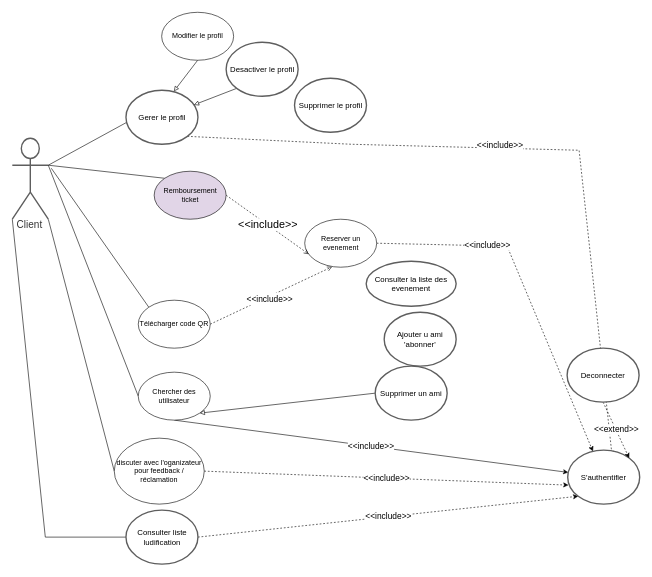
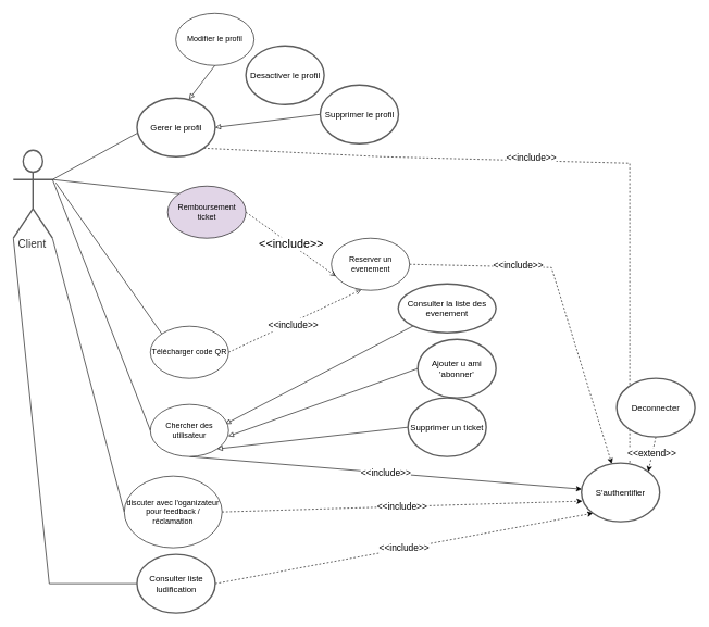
  <mxCell id="0" />
  <mxCell id="1" parent="0" />
  <mxCell id="2" style="edgeStyle=none;rounded=0;orthogonalLoop=1;jettySize=auto;html=1;exitX=1;exitY=0.333;exitDx=0;exitDy=0;exitPerimeter=0;entryX=0.019;entryY=0.588;entryDx=0;entryDy=0;entryPerimeter=0;fontSize=18;endArrow=none;endFill=0;" edge="1" parent="1" source="5" target="8"><mxGeometry relative="1" as="geometry" /></mxCell>
  <mxCell id="3" style="edgeStyle=none;rounded=0;orthogonalLoop=1;jettySize=auto;html=1;exitX=1;exitY=0.333;exitDx=0;exitDy=0;exitPerimeter=0;entryX=0;entryY=0;entryDx=0;entryDy=0;fontSize=18;endArrow=none;endFill=0;" edge="1" parent="1" source="5" target="26"><mxGeometry relative="1" as="geometry" /></mxCell>
  <mxCell id="4" style="edgeStyle=none;rounded=0;orthogonalLoop=1;jettySize=auto;html=1;exitX=1;exitY=1;exitDx=0;exitDy=0;exitPerimeter=0;entryX=0;entryY=0.5;entryDx=0;entryDy=0;fontSize=14;endArrow=none;endFill=0;" edge="1" parent="1" source="5" target="34"><mxGeometry relative="1" as="geometry" /></mxCell>
  <mxCell id="5" value="Client" style="html=1;overflow=block;blockSpacing=1;shape=umlActor;labelPosition=center;verticalLabelPosition=bottom;verticalAlign=top;whiteSpace=nowrap;fontSize=16.7;fontColor=#333333;align=center;spacing=0;strokeColor=#5e5e5e;strokeOpacity=100;rounded=1;absoluteArcSize=1;arcSize=9;strokeWidth=2.3;lucidId=Zoit8c.qYpQ7;" vertex="1" parent="1"><mxGeometry x="20" y="230" width="60" height="135" as="geometry" /></mxCell>
  <mxCell id="6" style="edgeStyle=none;rounded=0;orthogonalLoop=1;jettySize=auto;html=1;exitX=1;exitY=1;exitDx=0;exitDy=0;entryX=0.617;entryY=0.111;entryDx=0;entryDy=0;entryPerimeter=0;dashed=1;fontSize=14;endArrow=classic;endFill=1;" edge="1" parent="1" source="8" target="35"><mxGeometry relative="1" as="geometry"><Array as="points"><mxPoint x="585" y="240" /><mxPoint x="965" y="250" /></Array></mxGeometry></mxCell>
  <mxCell id="7" value="&amp;lt;&amp;lt;include&amp;gt;&amp;gt;" style="edgeLabel;html=1;align=center;verticalAlign=middle;resizable=0;points=[];fontSize=14;" vertex="1" connectable="0" parent="6"><mxGeometry x="-0.107" y="5" relative="1" as="geometry"><mxPoint as="offset" /></mxGeometry></mxCell>
  <mxCell id="8" value="Gerer le profil" style="html=1;overflow=block;blockSpacing=1;whiteSpace=wrap;ellipse;fontSize=13;spacing=3.8;strokeColor=#5e5e5e;strokeOpacity=100;rounded=1;absoluteArcSize=1;arcSize=9;strokeWidth=2.3;lucidId=3sitsereLQRn;" vertex="1" parent="1"><mxGeometry x="209.5" y="150" width="120" height="90" as="geometry" /></mxCell>
- <mxCell id="9" style="edgeStyle=none;rounded=0;orthogonalLoop=1;jettySize=auto;html=1;exitX=0;exitY=1;exitDx=0;exitDy=0;fontSize=18;endArrow=block;endFill=0;" edge="1" parent="1" source="10" target="8"><mxGeometry relative="1" as="geometry" /></mxCell>
  <mxCell id="10" value="Desactiver le profil" style="html=1;overflow=block;blockSpacing=1;whiteSpace=wrap;ellipse;fontSize=13;spacing=3.8;strokeColor=#5e5e5e;strokeOpacity=100;rounded=1;absoluteArcSize=1;arcSize=9;strokeWidth=2.3;lucidId=jtitNFk_JNwB;" vertex="1" parent="1"><mxGeometry x="376.5" y="70" width="120" height="90" as="geometry" /></mxCell>
  <mxCell id="11" style="edgeStyle=none;rounded=0;orthogonalLoop=1;jettySize=auto;html=1;exitX=0;exitY=0.5;exitDx=0;exitDy=0;entryX=0;entryY=1;entryDx=0;entryDy=0;entryPerimeter=0;fontSize=14;endArrow=none;endFill=0;" edge="1" parent="1" source="13" target="5"><mxGeometry relative="1" as="geometry"><Array as="points"><mxPoint x="75" y="895" /></Array></mxGeometry></mxCell>
  <mxCell id="12" value="&amp;lt;&amp;lt;include&amp;gt;&amp;gt;" style="edgeStyle=none;rounded=0;orthogonalLoop=1;jettySize=auto;html=1;exitX=1;exitY=0.5;exitDx=0;exitDy=0;entryX=0;entryY=1;entryDx=0;entryDy=0;fontSize=14;endArrow=classic;endFill=1;dashed=1;" edge="1" parent="1" source="13" target="35"><mxGeometry relative="1" as="geometry" /></mxCell>
  <mxCell id="13" value="Consulter liste ludification" style="html=1;overflow=block;blockSpacing=1;whiteSpace=wrap;ellipse;fontSize=13;spacing=3.8;strokeColor=#5e5e5e;strokeOpacity=100;rounded=1;absoluteArcSize=1;arcSize=9;strokeWidth=2.3;lucidId=AtitZLWRrcX2;" vertex="1" parent="1"><mxGeometry x="209.5" y="850" width="120" height="90" as="geometry" /></mxCell>
+ <mxCell id="14" style="edgeStyle=none;rounded=0;orthogonalLoop=1;jettySize=auto;html=1;exitX=0;exitY=0.5;exitDx=0;exitDy=0;entryX=0.995;entryY=0.61;entryDx=0;entryDy=0;fontSize=18;endArrow=block;endFill=0;entryPerimeter=0;" edge="1" parent="1" source="15" target="32"><mxGeometry relative="1" as="geometry"><mxPoint x="517.565" y="766.715" as="targetPoint" /></mxGeometry></mxCell>
  <mxCell id="15" value="Ajouter u ami 'abonner'" style="html=1;overflow=block;blockSpacing=1;whiteSpace=wrap;ellipse;fontSize=13;spacing=3.8;strokeColor=#5e5e5e;strokeOpacity=100;rounded=1;absoluteArcSize=1;arcSize=9;strokeWidth=2.3;lucidId=yuiteOMJiaQA;" vertex="1" parent="1"><mxGeometry x="640" y="520" width="120" height="90" as="geometry" /></mxCell>
  <mxCell id="16" style="edgeStyle=none;rounded=0;orthogonalLoop=1;jettySize=auto;html=1;exitX=0;exitY=0.5;exitDx=0;exitDy=0;entryX=1;entryY=1;entryDx=0;entryDy=0;fontSize=18;endArrow=block;endFill=0;" edge="1" parent="1" source="17" target="32"><mxGeometry relative="1" as="geometry"><mxPoint x="503.08" y="775.23" as="targetPoint" /></mxGeometry></mxCell>
- <mxCell id="17" value="Supprimer un ami" style="html=1;overflow=block;blockSpacing=1;whiteSpace=wrap;ellipse;fontSize=13;spacing=3.8;strokeColor=#5e5e5e;strokeOpacity=100;rounded=1;absoluteArcSize=1;arcSize=9;strokeWidth=2.3;lucidId=Juitxt.MBrJM;" vertex="1" parent="1"><mxGeometry x="625" y="610" width="120" height="90" as="geometry" /></mxCell>
+ <mxCell id="17" value="Supprimer un ticket" style="html=1;overflow=block;blockSpacing=1;whiteSpace=wrap;ellipse;fontSize=13;spacing=3.8;strokeColor=#5e5e5e;strokeOpacity=100;rounded=1;absoluteArcSize=1;arcSize=9;strokeWidth=2.3;lucidId=Juitxt.MBrJM;" vertex="1" parent="1"><mxGeometry x="625" y="610" width="120" height="90" as="geometry" /></mxCell>
+ <mxCell id="18" value="" style="edgeStyle=none;rounded=0;orthogonalLoop=1;jettySize=auto;html=1;fontSize=18;endArrow=block;endFill=0;entryX=0.958;entryY=0.375;entryDx=0;entryDy=0;entryPerimeter=0;" edge="1" parent="1" source="19" target="32"><mxGeometry relative="1" as="geometry"><mxPoint x="533.849" y="726.229" as="targetPoint" /></mxGeometry></mxCell>
  <mxCell id="19" value="Consulter la liste des evenement" style="html=1;overflow=block;blockSpacing=1;whiteSpace=wrap;ellipse;fontSize=13;spacing=3.8;strokeColor=#5e5e5e;strokeOpacity=100;rounded=1;absoluteArcSize=1;arcSize=9;strokeWidth=2.3;lucidId=SuitE4AoL12q;" vertex="1" parent="1"><mxGeometry x="610" y="435" width="150" height="75" as="geometry" /></mxCell>
  <mxCell id="20" style="edgeStyle=none;rounded=0;orthogonalLoop=1;jettySize=auto;html=1;exitX=0.5;exitY=1;exitDx=0;exitDy=0;entryX=0.666;entryY=0.019;entryDx=0;entryDy=0;entryPerimeter=0;fontSize=18;endArrow=block;endFill=0;" edge="1" parent="1" source="21" target="8"><mxGeometry relative="1" as="geometry" /></mxCell>
  <mxCell id="21" value="Modifier le profil" style="ellipse;whiteSpace=wrap;html=1;" vertex="1" parent="1"><mxGeometry x="269" y="20" width="120" height="80" as="geometry" /></mxCell>
  <mxCell id="22" style="edgeStyle=none;rounded=0;orthogonalLoop=1;jettySize=auto;html=1;exitX=1;exitY=0.5;exitDx=0;exitDy=0;dashed=1;fontSize=14;endArrow=classic;endFill=1;" edge="1" parent="1" source="24" target="35"><mxGeometry relative="1" as="geometry"><Array as="points"><mxPoint x="845" y="410" /></Array></mxGeometry></mxCell>
  <mxCell id="23" value="&amp;lt;&amp;lt;include&amp;gt;&amp;gt;" style="edgeLabel;html=1;align=center;verticalAlign=middle;resizable=0;points=[];fontSize=14;" vertex="1" connectable="0" parent="22"><mxGeometry x="-0.379" y="2" relative="1" as="geometry"><mxPoint x="1" as="offset" /></mxGeometry></mxCell>
  <mxCell id="24" value="Reserver un evenement" style="ellipse;whiteSpace=wrap;html=1;" vertex="1" parent="1"><mxGeometry x="507.5" y="365" width="120" height="80" as="geometry" /></mxCell>
  <mxCell id="25" value="&amp;lt;&amp;lt;include&amp;gt;&amp;gt;" style="edgeStyle=none;rounded=0;orthogonalLoop=1;jettySize=auto;html=1;exitX=1;exitY=0.5;exitDx=0;exitDy=0;entryX=0.056;entryY=0.727;entryDx=0;entryDy=0;entryPerimeter=0;dashed=1;fontSize=18;endArrow=open;endFill=0;" edge="1" parent="1" source="26" target="24"><mxGeometry relative="1" as="geometry"><mxPoint x="300" y="480" as="sourcePoint" /><mxPoint x="425.64" y="402.88" as="targetPoint" /></mxGeometry></mxCell>
  <mxCell id="26" value="Remboursement ticket" style="ellipse;whiteSpace=wrap;html=1;fillColor=#e1d5e7;" vertex="1" parent="1"><mxGeometry x="256.5" y="285" width="120" height="80" as="geometry" /></mxCell>
  <mxCell id="27" value="&lt;font style=&quot;font-size: 14px;&quot;&gt;&amp;lt;&amp;lt;include&amp;gt;&amp;gt;&lt;br&gt;&lt;/font&gt;" style="edgeStyle=none;rounded=0;orthogonalLoop=1;jettySize=auto;html=1;exitX=1;exitY=0.5;exitDx=0;exitDy=0;entryX=0.38;entryY=0.992;entryDx=0;entryDy=0;entryPerimeter=0;dashed=1;fontSize=18;endArrow=open;endFill=0;" edge="1" parent="1" source="29" target="24"><mxGeometry x="-0.037" y="-4" relative="1" as="geometry"><mxPoint as="offset" /></mxGeometry></mxCell>
  <mxCell id="28" style="edgeStyle=none;rounded=0;orthogonalLoop=1;jettySize=auto;html=1;exitX=0;exitY=0;exitDx=0;exitDy=0;fontSize=14;endArrow=none;endFill=0;" edge="1" parent="1" source="29"><mxGeometry relative="1" as="geometry"><mxPoint x="85" y="280" as="targetPoint" /></mxGeometry></mxCell>
  <mxCell id="29" value="Télécharger code QR" style="ellipse;whiteSpace=wrap;html=1;" vertex="1" parent="1"><mxGeometry x="230" y="500" width="120" height="80" as="geometry" /></mxCell>
  <mxCell id="30" style="edgeStyle=none;rounded=0;orthogonalLoop=1;jettySize=auto;html=1;exitX=0;exitY=0.5;exitDx=0;exitDy=0;entryX=1;entryY=0.333;entryDx=0;entryDy=0;entryPerimeter=0;fontSize=14;endArrow=none;endFill=0;" edge="1" parent="1" source="32" target="5"><mxGeometry relative="1" as="geometry" /></mxCell>
  <mxCell id="31" value="&amp;lt;&amp;lt;include&amp;gt;&amp;gt;" style="edgeStyle=none;rounded=0;orthogonalLoop=1;jettySize=auto;html=1;exitX=0.5;exitY=1;exitDx=0;exitDy=0;dashed=0;fontSize=14;endArrow=classic;endFill=1;" edge="1" parent="1" source="32" target="35"><mxGeometry relative="1" as="geometry" /></mxCell>
  <mxCell id="32" value="Chercher des utilisateur" style="ellipse;whiteSpace=wrap;html=1;" vertex="1" parent="1"><mxGeometry x="230" y="620" width="120" height="80" as="geometry" /></mxCell>
  <mxCell id="33" value="&amp;lt;&amp;lt;include&amp;gt;&amp;gt;" style="edgeStyle=none;rounded=0;orthogonalLoop=1;jettySize=auto;html=1;exitX=1;exitY=0.5;exitDx=0;exitDy=0;dashed=1;fontSize=14;endArrow=classic;endFill=1;entryX=0.01;entryY=0.648;entryDx=0;entryDy=0;entryPerimeter=0;" edge="1" parent="1" source="34" target="35"><mxGeometry relative="1" as="geometry"><mxPoint x="855" y="785.235" as="targetPoint" /></mxGeometry></mxCell>
  <mxCell id="34" value="discuter avec l'oganizateur pour feedback / réclamation" style="ellipse;whiteSpace=wrap;html=1;" vertex="1" parent="1"><mxGeometry x="190" y="730" width="150" height="110" as="geometry" /></mxCell>
- <mxCell id="35" value="S'authentifier" style="html=1;overflow=block;blockSpacing=1;whiteSpace=wrap;ellipse;fontSize=13;spacing=3.8;strokeColor=#5e5e5e;strokeOpacity=100;rounded=1;absoluteArcSize=1;arcSize=9;strokeWidth=2.3;lucidId=XvitAHHM73nt;" vertex="1" parent="1"><mxGeometry x="946" y="750" width="120" height="90" as="geometry" /></mxCell>
+ <mxCell id="35" value="S'authentifier" style="html=1;overflow=block;blockSpacing=1;whiteSpace=wrap;ellipse;fontSize=13;spacing=3.8;strokeColor=#5e5e5e;strokeOpacity=100;rounded=1;absoluteArcSize=1;arcSize=9;strokeWidth=2.3;lucidId=XvitAHHM73nt;" vertex="1" parent="1"><mxGeometry x="891" y="710" width="120" height="90" as="geometry" /></mxCell>
  <mxCell id="36" value="&amp;lt;&amp;lt;extend&amp;gt;&amp;gt;" style="edgeStyle=none;rounded=0;orthogonalLoop=1;jettySize=auto;html=1;exitX=0.5;exitY=1;exitDx=0;exitDy=0;entryX=1;entryY=0;entryDx=0;entryDy=0;fontSize=14;endArrow=classic;endFill=1;dashed=1;" edge="1" parent="1" source="37" target="35"><mxGeometry relative="1" as="geometry" /></mxCell>
  <mxCell id="37" value="Deconnecter" style="html=1;overflow=block;blockSpacing=1;whiteSpace=wrap;ellipse;fontSize=13;spacing=3.8;strokeColor=#5e5e5e;strokeOpacity=100;rounded=1;absoluteArcSize=1;arcSize=9;strokeWidth=2.3;lucidId=XvitmW9DInrr;" vertex="1" parent="1"><mxGeometry x="945" y="580" width="120" height="90" as="geometry" /></mxCell>
+ <mxCell id="38" style="edgeStyle=none;rounded=0;orthogonalLoop=1;jettySize=auto;html=1;exitX=0;exitY=0.5;exitDx=0;exitDy=0;entryX=1;entryY=0.5;entryDx=0;entryDy=0;fontSize=18;endArrow=block;endFill=0;" edge="1" parent="1" source="39" target="8"><mxGeometry relative="1" as="geometry" /></mxCell>
  <mxCell id="39" value="Supprimer le profil" style="html=1;overflow=block;blockSpacing=1;whiteSpace=wrap;ellipse;fontSize=13;spacing=3.8;strokeColor=#5e5e5e;strokeOpacity=100;rounded=1;absoluteArcSize=1;arcSize=9;strokeWidth=2.3;lucidId=jtitNFk_JNwB;" vertex="1" parent="1"><mxGeometry x="490.5" y="130" width="120" height="90" as="geometry" /></mxCell>
